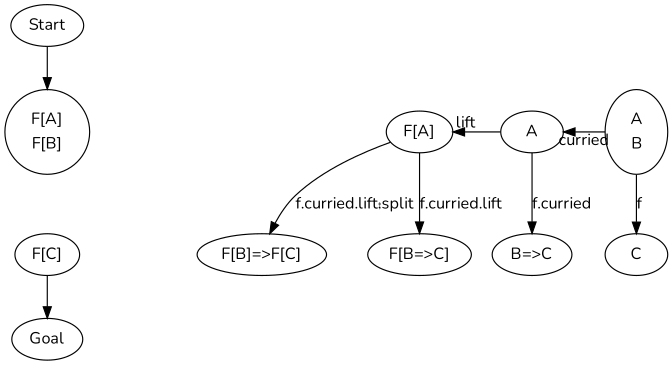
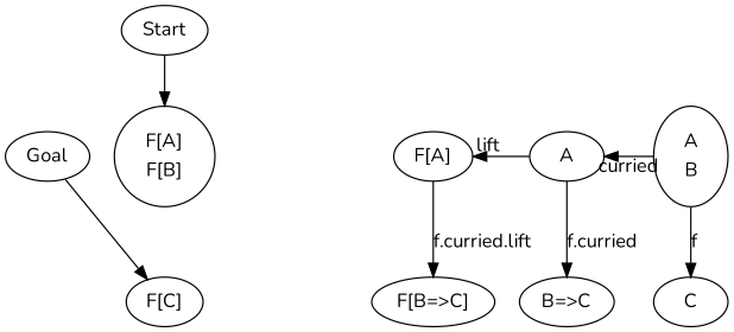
  digraph {
    fontname=Nunito
    node [fontname=Nunito]
    edge [fontname=Nunito]
    n1 [group=1 label=<<table border='0' cellborder='0'><tr><td>F[A]</td></tr><tr><td>F[B]</td></tr></table>>]
    n2 [group=3 label="F[A]"]
    n3 [group=5 label=<<table border='0' cellborder='0'><tr><td>A</td></tr><tr><td>B</td></tr></table>>]
    n4 [group=4 label=A]
    n5 [group=1 label="F[C]"]
-   n6 [group=2 label="F[B]=>F[C]"]
    C [group=5]
    n8 [group=4 label="B=>C"]
    n9 [group=3 label="F[B=>C]"]
    Goal
    Start
    subgraph sub_1 {
      rank=same
      n1
      n2
      n3
      n4
    }
    subgraph sub_2 {
      rank=same
      n5
-     n6
      C
      n8
      n9
    }
    n1 -> n2 [dir=back style=invis xlabel=uncurried]
    n1 -> n5 [label="uncurried(f.curried.lift⨾split)" style=invis]
    n2 -> n4 [dir=back xlabel=lift]
-   n2 -> n6 [label="f.curried.lift⨾split"]
    n2 -> n9 [label="f.curried.lift"]
    n3 -> C [label=f]
    n4 -> n3 [dir=back xlabel=curried]
    n4 -> n8 [label="f.curried"]
-   n5 -> n6 [dir=back style=invis xlabel=uncurried]
-   n5 -> Goal
-   n6 -> n9 [dir=back style=invis xlabel=split]
+   Goal -> n5
    Start -> n1
  }
